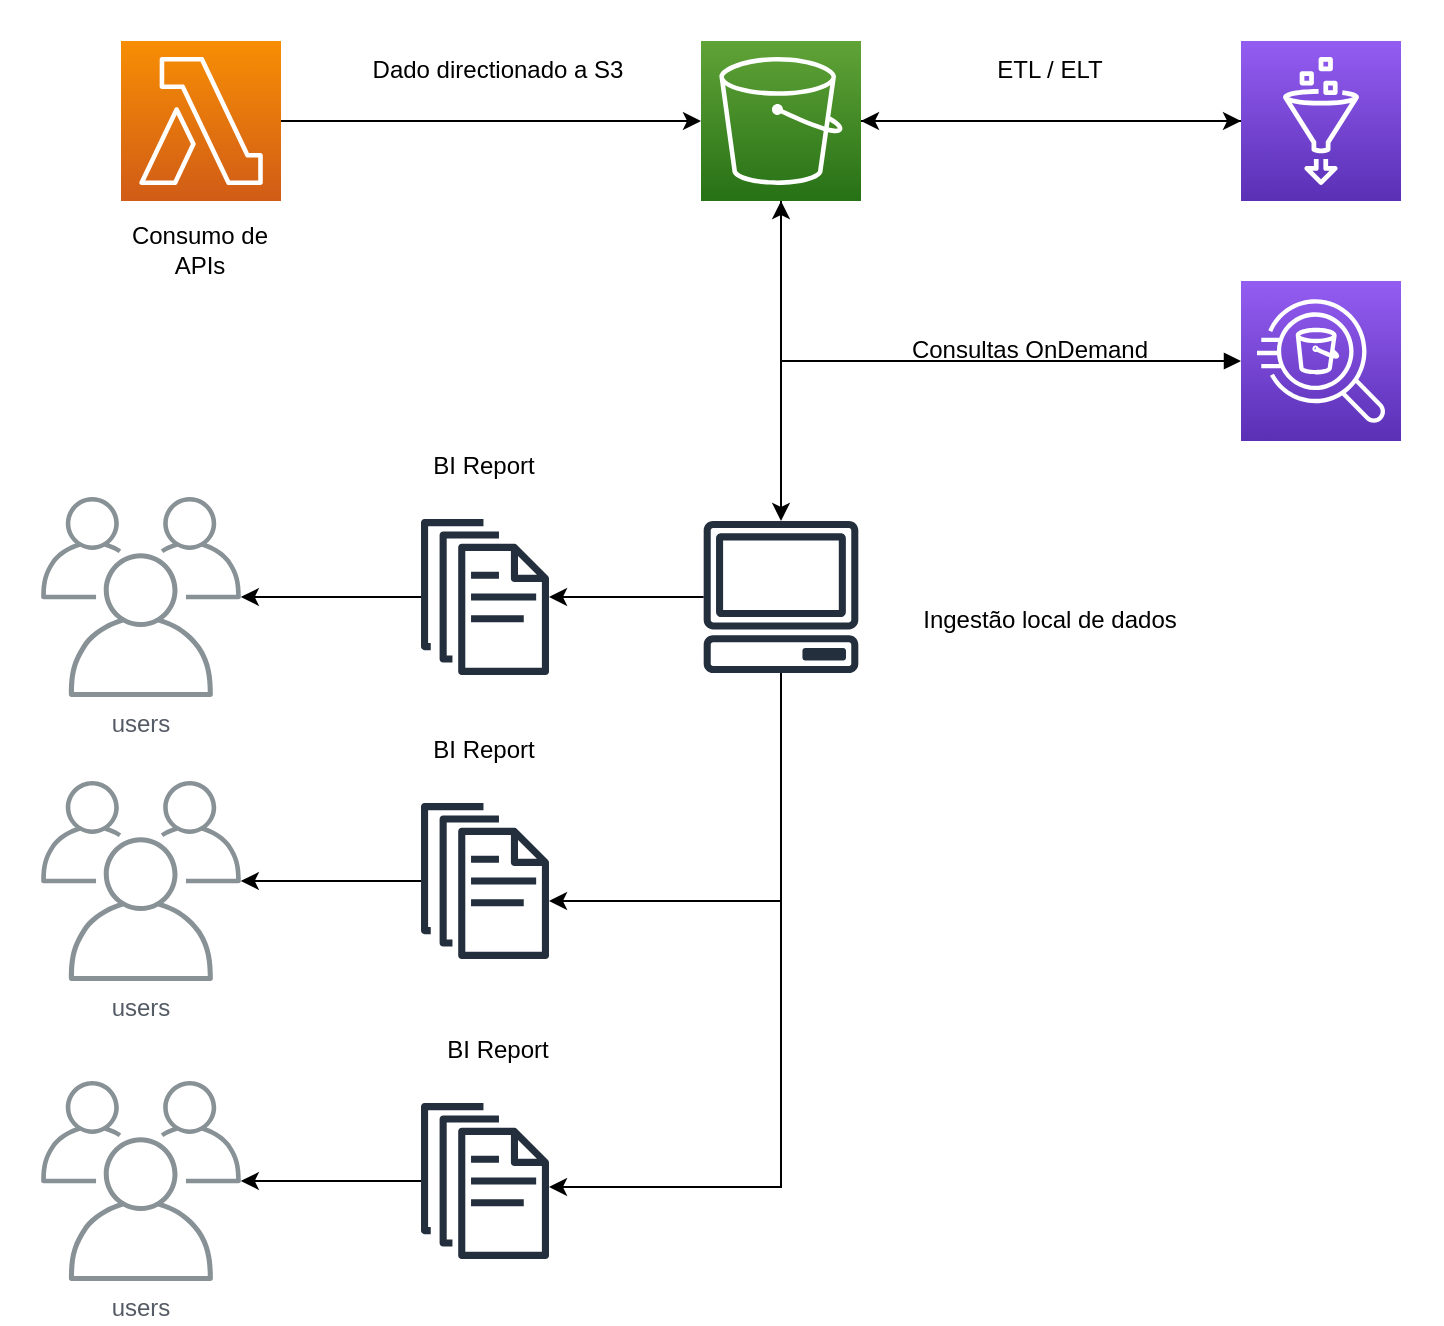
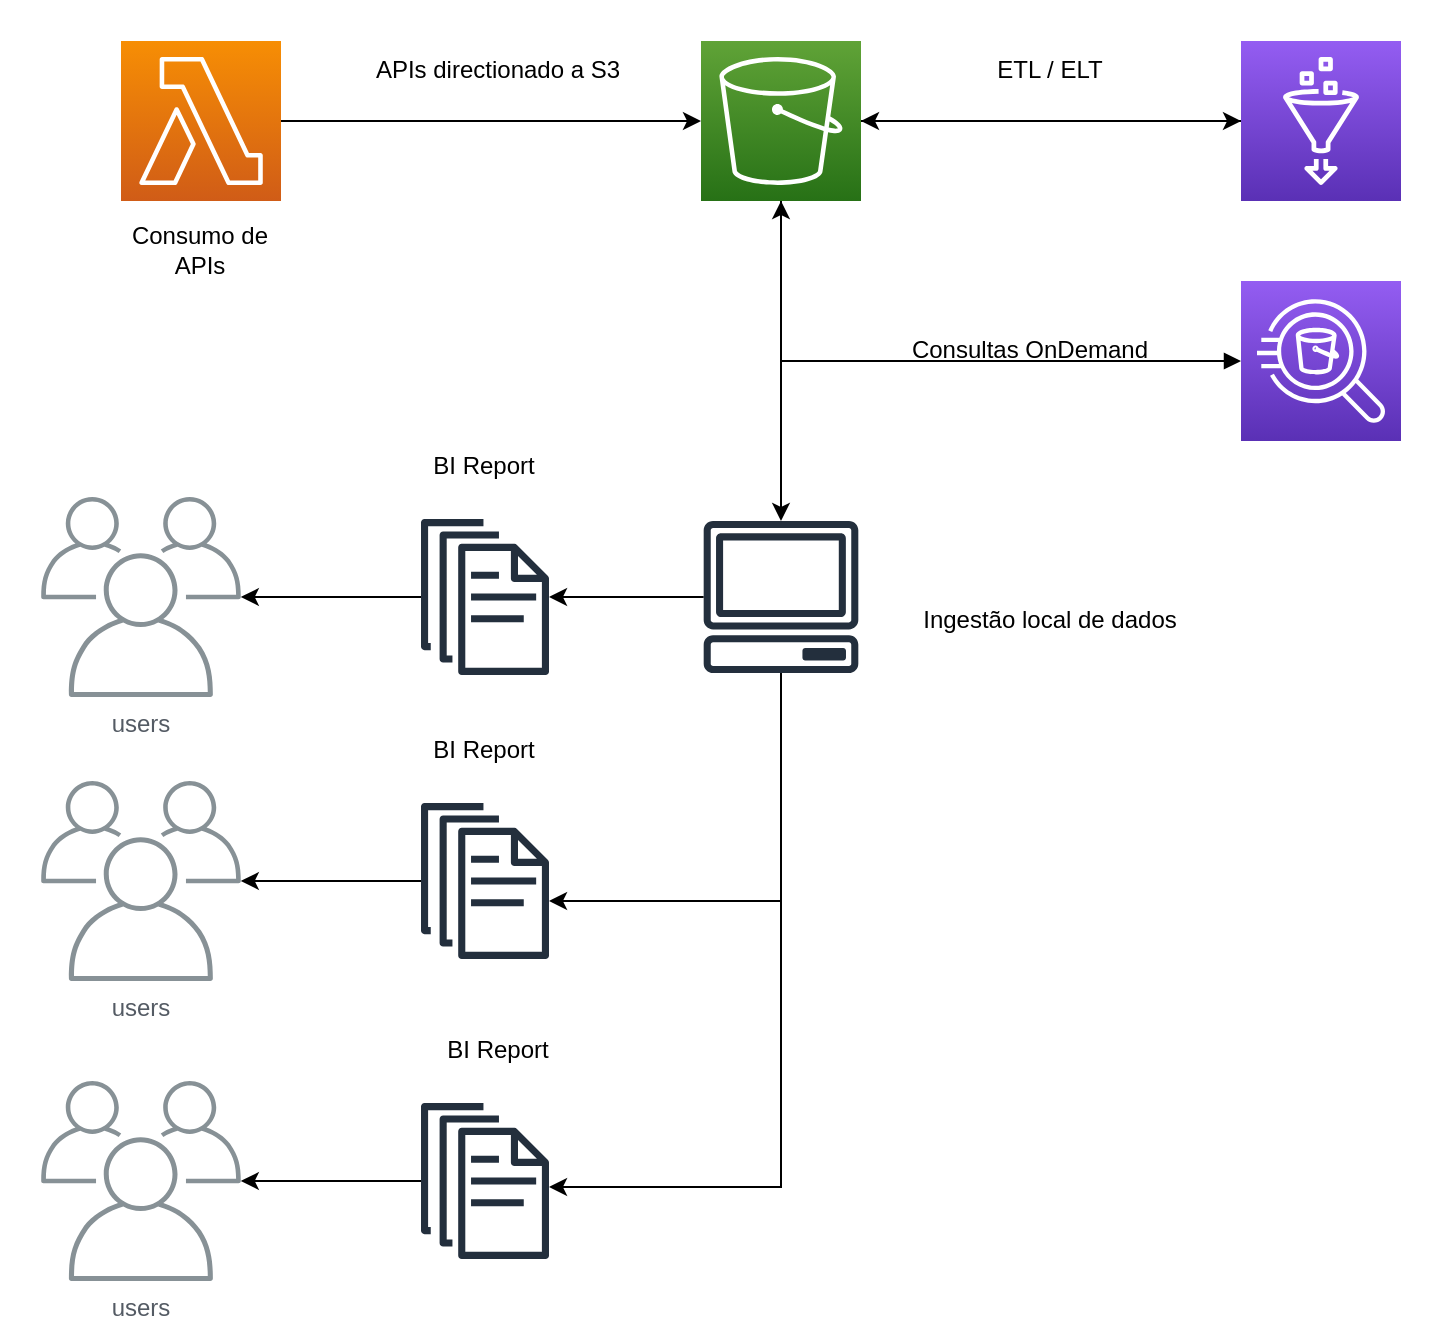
  <mxCell id="0" />
  <mxCell id="1" parent="0" />
  <mxCell id="2" style="edgeStyle=orthogonalEdgeStyle;rounded=0;orthogonalLoop=1;jettySize=auto;html=1;" parent="1" source="4" target="6" edge="1"><mxGeometry relative="1" as="geometry" /></mxCell>
  <mxCell id="3" style="edgeStyle=orthogonalEdgeStyle;rounded=0;orthogonalLoop=1;jettySize=auto;html=1;" edge="1" parent="1" source="4" target="20"><mxGeometry relative="1" as="geometry" /></mxCell>
  <mxCell id="4" value="" style="sketch=0;points=[[0,0,0],[0.25,0,0],[0.5,0,0],[0.75,0,0],[1,0,0],[0,1,0],[0.25,1,0],[0.5,1,0],[0.75,1,0],[1,1,0],[0,0.25,0],[0,0.5,0],[0,0.75,0],[1,0.25,0],[1,0.5,0],[1,0.75,0]];outlineConnect=0;fontColor=#232F3E;gradientColor=#60A337;gradientDirection=north;fillColor=#277116;strokeColor=#ffffff;dashed=0;verticalLabelPosition=bottom;verticalAlign=top;align=center;html=1;fontSize=12;fontStyle=0;aspect=fixed;shape=mxgraph.aws4.resourceIcon;resIcon=mxgraph.aws4.s3;" parent="1" vertex="1"><mxGeometry x="350" y="20" width="80" height="80" as="geometry" /></mxCell>
  <mxCell id="5" style="edgeStyle=orthogonalEdgeStyle;rounded=0;orthogonalLoop=1;jettySize=auto;html=1;" parent="1" source="6" target="4" edge="1"><mxGeometry relative="1" as="geometry" /></mxCell>
  <mxCell id="6" value="" style="sketch=0;points=[[0,0,0],[0.25,0,0],[0.5,0,0],[0.75,0,0],[1,0,0],[0,1,0],[0.25,1,0],[0.5,1,0],[0.75,1,0],[1,1,0],[0,0.25,0],[0,0.5,0],[0,0.75,0],[1,0.25,0],[1,0.5,0],[1,0.75,0]];outlineConnect=0;fontColor=#232F3E;gradientColor=#945DF2;gradientDirection=north;fillColor=#5A30B5;strokeColor=#ffffff;dashed=0;verticalLabelPosition=bottom;verticalAlign=top;align=center;html=1;fontSize=12;fontStyle=0;aspect=fixed;shape=mxgraph.aws4.resourceIcon;resIcon=mxgraph.aws4.glue;" parent="1" vertex="1"><mxGeometry x="620" y="20" width="80" height="80" as="geometry" /></mxCell>
  <mxCell id="7" style="edgeStyle=orthogonalEdgeStyle;rounded=0;orthogonalLoop=1;jettySize=auto;html=1;" parent="1" source="8" target="4" edge="1"><mxGeometry relative="1" as="geometry" /></mxCell>
  <mxCell id="8" value="" style="sketch=0;points=[[0,0,0],[0.25,0,0],[0.5,0,0],[0.75,0,0],[1,0,0],[0,1,0],[0.25,1,0],[0.5,1,0],[0.75,1,0],[1,1,0],[0,0.25,0],[0,0.5,0],[0,0.75,0],[1,0.25,0],[1,0.5,0],[1,0.75,0]];outlineConnect=0;fontColor=#232F3E;gradientColor=#F78E04;gradientDirection=north;fillColor=#D05C17;strokeColor=#ffffff;dashed=0;verticalLabelPosition=bottom;verticalAlign=top;align=center;html=1;fontSize=12;fontStyle=0;aspect=fixed;shape=mxgraph.aws4.resourceIcon;resIcon=mxgraph.aws4.lambda;" parent="1" vertex="1"><mxGeometry x="60" y="20" width="80" height="80" as="geometry" /></mxCell>
  <mxCell id="9" style="edgeStyle=orthogonalEdgeStyle;rounded=0;orthogonalLoop=1;jettySize=auto;html=1;startArrow=block;startFill=1;" parent="1" source="10" target="4" edge="1"><mxGeometry relative="1" as="geometry" /></mxCell>
  <mxCell id="10" value="" style="sketch=0;points=[[0,0,0],[0.25,0,0],[0.5,0,0],[0.75,0,0],[1,0,0],[0,1,0],[0.25,1,0],[0.5,1,0],[0.75,1,0],[1,1,0],[0,0.25,0],[0,0.5,0],[0,0.75,0],[1,0.25,0],[1,0.5,0],[1,0.75,0]];outlineConnect=0;fontColor=#232F3E;gradientColor=#945DF2;gradientDirection=north;fillColor=#5A30B5;strokeColor=#ffffff;dashed=0;verticalLabelPosition=bottom;verticalAlign=top;align=center;html=1;fontSize=12;fontStyle=0;aspect=fixed;shape=mxgraph.aws4.resourceIcon;resIcon=mxgraph.aws4.athena;" parent="1" vertex="1"><mxGeometry x="620" y="140" width="80" height="80" as="geometry" /></mxCell>
  <mxCell id="11" value="Consumo de APIs" style="text;html=1;strokeColor=none;fillColor=none;align=center;verticalAlign=middle;whiteSpace=wrap;rounded=0;" vertex="1" parent="1"><mxGeometry x="60" y="110" width="80" height="30" as="geometry" /></mxCell>
- <mxCell id="12" value="Dado directionado a S3" style="text;html=1;strokeColor=none;fillColor=none;align=center;verticalAlign=middle;whiteSpace=wrap;rounded=0;" vertex="1" parent="1"><mxGeometry x="183.5" y="20" width="130" height="30" as="geometry" /></mxCell>
+ <mxCell id="12" value="APIs directionado a S3" style="text;html=1;strokeColor=none;fillColor=none;align=center;verticalAlign=middle;whiteSpace=wrap;rounded=0;" vertex="1" parent="1"><mxGeometry x="183.5" y="20" width="130" height="30" as="geometry" /></mxCell>
  <mxCell id="13" value="ETL / ELT" style="text;html=1;strokeColor=none;fillColor=none;align=center;verticalAlign=middle;whiteSpace=wrap;rounded=0;" vertex="1" parent="1"><mxGeometry x="460" y="20" width="130" height="30" as="geometry" /></mxCell>
  <mxCell id="14" value="Consultas OnDemand" style="text;html=1;strokeColor=none;fillColor=none;align=center;verticalAlign=middle;whiteSpace=wrap;rounded=0;" vertex="1" parent="1"><mxGeometry x="450" y="160" width="130" height="30" as="geometry" /></mxCell>
  <mxCell id="15" value="users" style="sketch=0;outlineConnect=0;gradientColor=none;fontColor=#545B64;strokeColor=none;fillColor=#879196;dashed=0;verticalLabelPosition=bottom;verticalAlign=top;align=center;html=1;fontSize=12;fontStyle=0;aspect=fixed;shape=mxgraph.aws4.illustration_users;pointerEvents=1" vertex="1" parent="1"><mxGeometry x="20" y="248" width="100" height="100" as="geometry" /></mxCell>
  <mxCell id="16" style="edgeStyle=orthogonalEdgeStyle;rounded=0;orthogonalLoop=1;jettySize=auto;html=1;" edge="1" parent="1" source="17" target="15"><mxGeometry relative="1" as="geometry" /></mxCell>
  <mxCell id="17" value="" style="sketch=0;outlineConnect=0;fontColor=#232F3E;gradientColor=none;fillColor=#232F3D;strokeColor=none;dashed=0;verticalLabelPosition=bottom;verticalAlign=top;align=center;html=1;fontSize=12;fontStyle=0;aspect=fixed;pointerEvents=1;shape=mxgraph.aws4.documents;" vertex="1" parent="1"><mxGeometry x="210" y="259" width="64" height="78" as="geometry" /></mxCell>
  <mxCell id="18" style="edgeStyle=orthogonalEdgeStyle;rounded=0;orthogonalLoop=1;jettySize=auto;html=1;" edge="1" parent="1" source="20" target="17"><mxGeometry relative="1" as="geometry" /></mxCell>
  <mxCell id="19" style="edgeStyle=orthogonalEdgeStyle;rounded=0;orthogonalLoop=1;jettySize=auto;html=1;" edge="1" parent="1" source="20" target="23"><mxGeometry relative="1" as="geometry"><mxPoint x="390" y="450" as="targetPoint" /><Array as="points"><mxPoint x="390" y="450" /></Array></mxGeometry></mxCell>
  <mxCell id="20" value="" style="sketch=0;outlineConnect=0;fontColor=#232F3E;gradientColor=none;fillColor=#232F3D;strokeColor=none;dashed=0;verticalLabelPosition=bottom;verticalAlign=top;align=center;html=1;fontSize=12;fontStyle=0;aspect=fixed;pointerEvents=1;shape=mxgraph.aws4.client;" vertex="1" parent="1"><mxGeometry x="351" y="260" width="78" height="76" as="geometry" /></mxCell>
  <mxCell id="21" value="users" style="sketch=0;outlineConnect=0;gradientColor=none;fontColor=#545B64;strokeColor=none;fillColor=#879196;dashed=0;verticalLabelPosition=bottom;verticalAlign=top;align=center;html=1;fontSize=12;fontStyle=0;aspect=fixed;shape=mxgraph.aws4.illustration_users;pointerEvents=1" vertex="1" parent="1"><mxGeometry x="20" y="390" width="100" height="100" as="geometry" /></mxCell>
  <mxCell id="22" style="edgeStyle=orthogonalEdgeStyle;rounded=0;orthogonalLoop=1;jettySize=auto;html=1;" edge="1" parent="1" source="23" target="21"><mxGeometry relative="1" as="geometry" /></mxCell>
  <mxCell id="23" value="" style="sketch=0;outlineConnect=0;fontColor=#232F3E;gradientColor=none;fillColor=#232F3D;strokeColor=none;dashed=0;verticalLabelPosition=bottom;verticalAlign=top;align=center;html=1;fontSize=12;fontStyle=0;aspect=fixed;pointerEvents=1;shape=mxgraph.aws4.documents;" vertex="1" parent="1"><mxGeometry x="210" y="401" width="64" height="78" as="geometry" /></mxCell>
  <mxCell id="24" value="users" style="sketch=0;outlineConnect=0;gradientColor=none;fontColor=#545B64;strokeColor=none;fillColor=#879196;dashed=0;verticalLabelPosition=bottom;verticalAlign=top;align=center;html=1;fontSize=12;fontStyle=0;aspect=fixed;shape=mxgraph.aws4.illustration_users;pointerEvents=1" vertex="1" parent="1"><mxGeometry x="20" y="540" width="100" height="100" as="geometry" /></mxCell>
  <mxCell id="25" style="edgeStyle=orthogonalEdgeStyle;rounded=0;orthogonalLoop=1;jettySize=auto;html=1;" edge="1" parent="1" source="26" target="24"><mxGeometry relative="1" as="geometry" /></mxCell>
  <mxCell id="26" value="" style="sketch=0;outlineConnect=0;fontColor=#232F3E;gradientColor=none;fillColor=#232F3D;strokeColor=none;dashed=0;verticalLabelPosition=bottom;verticalAlign=top;align=center;html=1;fontSize=12;fontStyle=0;aspect=fixed;pointerEvents=1;shape=mxgraph.aws4.documents;" vertex="1" parent="1"><mxGeometry x="210" y="551" width="64" height="78" as="geometry" /></mxCell>
  <mxCell id="27" style="edgeStyle=orthogonalEdgeStyle;rounded=0;orthogonalLoop=1;jettySize=auto;html=1;" edge="1" parent="1"><mxGeometry relative="1" as="geometry"><mxPoint x="274" y="593" as="targetPoint" /><mxPoint x="390" y="450" as="sourcePoint" /><Array as="points"><mxPoint x="390" y="593" /></Array></mxGeometry></mxCell>
  <mxCell id="28" value="Ingestão local de dados" style="text;html=1;strokeColor=none;fillColor=none;align=center;verticalAlign=middle;whiteSpace=wrap;rounded=0;" vertex="1" parent="1"><mxGeometry x="460" y="295" width="130" height="30" as="geometry" /></mxCell>
  <mxCell id="29" value="BI Report" style="text;html=1;strokeColor=none;fillColor=none;align=center;verticalAlign=middle;whiteSpace=wrap;rounded=0;" vertex="1" parent="1"><mxGeometry x="177" y="218" width="130" height="30" as="geometry" /></mxCell>
  <mxCell id="30" value="BI Report" style="text;html=1;strokeColor=none;fillColor=none;align=center;verticalAlign=middle;whiteSpace=wrap;rounded=0;" vertex="1" parent="1"><mxGeometry x="177" y="360" width="130" height="30" as="geometry" /></mxCell>
  <mxCell id="31" value="BI Report" style="text;html=1;strokeColor=none;fillColor=none;align=center;verticalAlign=middle;whiteSpace=wrap;rounded=0;" vertex="1" parent="1"><mxGeometry x="184" y="510" width="130" height="30" as="geometry" /></mxCell>
